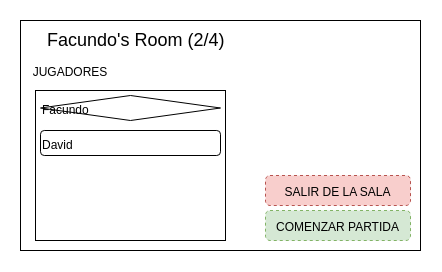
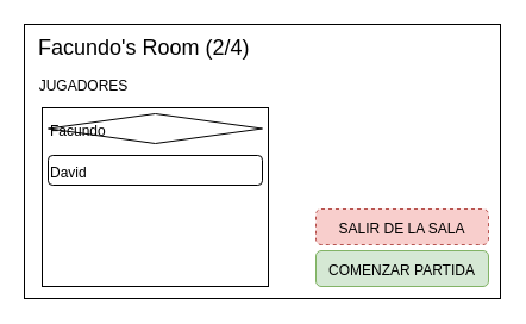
  <mxCell id="0" />
  <mxCell id="1" parent="0" />
  <mxCell id="2" value="" style="rounded=0;whiteSpace=wrap;html=1;" vertex="1" parent="1"><mxGeometry x="20" y="20" width="400" height="230" as="geometry" /></mxCell>
- <mxCell id="3" value="Facundo's Room (2/4)" style="text;html=1;strokeColor=none;fillColor=none;align=left;verticalAlign=middle;whiteSpace=wrap;rounded=0;fontSize=18;" vertex="1" parent="1"><mxGeometry x="45" y="30" width="200" height="20" as="geometry" /></mxCell>
+ <mxCell id="3" value="Facundo's Room (2/4)" style="text;html=1;strokeColor=none;fillColor=none;align=left;verticalAlign=middle;whiteSpace=wrap;rounded=0;fontSize=18;" vertex="1" parent="1"><mxGeometry x="30" y="30" width="200" height="20" as="geometry" /></mxCell>
  <mxCell id="4" value="&lt;font style=&quot;font-size: 12px&quot;&gt;SALIR DE LA SALA&lt;br&gt;&lt;/font&gt;" style="rounded=1;whiteSpace=wrap;html=1;fontSize=18;align=center;fillColor=#f8cecc;strokeColor=#b85450;dashed=1;" vertex="1" parent="1"><mxGeometry x="265" y="175" width="145" height="30" as="geometry" /></mxCell>
- <mxCell id="5" value="&lt;font style=&quot;font-size: 12px&quot;&gt;COMENZAR PARTIDA&lt;/font&gt;" style="rounded=1;whiteSpace=wrap;html=1;fontSize=18;align=center;fillColor=#d5e8d4;strokeColor=#82b366;dashed=1;" vertex="1" parent="1"><mxGeometry x="265" y="210" width="145" height="30" as="geometry" /></mxCell>
+ <mxCell id="5" value="&lt;font style=&quot;font-size: 12px&quot;&gt;COMENZAR PARTIDA&lt;/font&gt;" style="rounded=1;whiteSpace=wrap;html=1;fontSize=18;align=center;fillColor=#d5e8d4;strokeColor=#82b366;" vertex="1" parent="1"><mxGeometry x="265" y="210" width="145" height="30" as="geometry" /></mxCell>
  <mxCell id="6" value="&lt;font style=&quot;font-size: 12px&quot;&gt;JUGADORES&lt;/font&gt;" style="text;html=1;strokeColor=none;fillColor=none;align=center;verticalAlign=middle;whiteSpace=wrap;rounded=0;fontSize=18;" vertex="1" parent="1"><mxGeometry x="50" y="60" width="40" height="20" as="geometry" /></mxCell>
  <mxCell id="7" value="" style="rounded=0;whiteSpace=wrap;html=1;fontSize=18;align=left;" vertex="1" parent="1"><mxGeometry x="35" y="90" width="190" height="150" as="geometry" /></mxCell>
  <mxCell id="8" value="&lt;font style=&quot;font-size: 12px&quot;&gt;Facundo&lt;/font&gt;" style="rhombus;whiteSpace=wrap;html=1;fontSize=18;align=left;" vertex="1" parent="1"><mxGeometry x="40" y="95" width="180" height="25" as="geometry" /></mxCell>
  <mxCell id="9" value="&lt;font style=&quot;font-size: 12px&quot;&gt;David&lt;/font&gt;" style="rounded=1;whiteSpace=wrap;html=1;fontSize=18;align=left;" vertex="1" parent="1"><mxGeometry x="40" y="130" width="180" height="25" as="geometry" /></mxCell>
